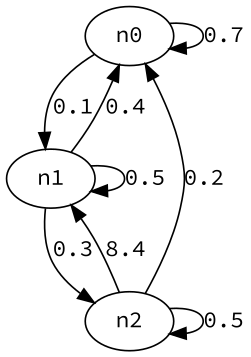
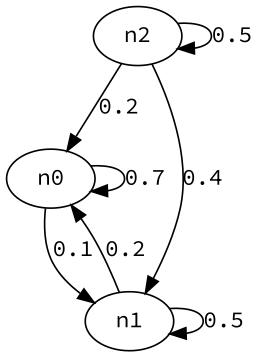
  digraph {
    color=black
    fontcolor=black
    fontname="Source Code Pro"
    fontsize=14
    node [color=black fontcolor=black fontname="Source Code Pro" fontsize=14 shape=ellipse style=solid]
    edge [color=black fontcolor=black fontname="Source Code Pro" fontsize=14 style=solid]
    n0
    n1
    n2
    n0 -> n0 [label=0.7]
    n0 -> n1 [label=0.1]
-   n1 -> n0 [label=0.4]
+   n1 -> n0 [label=0.2]
    n1 -> n1 [label=0.5]
-   n1 -> n2 [label=0.3]
    n2 -> n0 [label=0.2]
-   n2 -> n1 [label=8.4]
+   n2 -> n1 [label=0.4]
    n2 -> n2 [label=0.5]
  }
